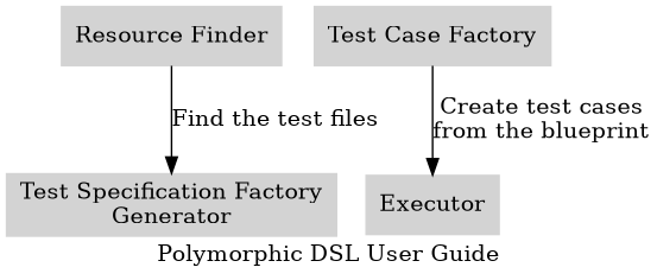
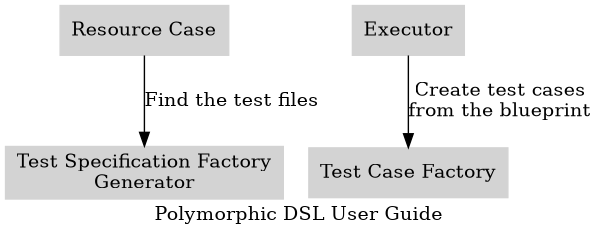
  digraph {
    label="Polymorphic DSL User Guide"
    node [color=lightgray shape=box style=filled]
-   "Resource Finder"
+   "Resource Finder" [label="Resource Case"]
    "Test Specification Factory\nGenerator"
    "Test Case Factory"
    Executor
    subgraph sub_1 {
      "Resource Finder"
      "Test Specification Factory\nGenerator"
      "Test Case Factory"
      Executor
    }
    "Resource Finder" -> "Test Specification Factory\nGenerator" [label="Find the test files"]
-   "Test Case Factory" -> Executor [label="Create test cases\nfrom the blueprint"]
+   Executor -> "Test Case Factory" [label="Create test cases\nfrom the blueprint"]
  }
